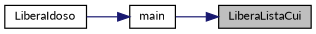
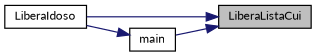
  digraph {
    fontname=Lato
    rankdir=RL
    node [color=black fillcolor=white fontname=Lato fontsize=10 shape=record style=filled]
    edge [color=midnightblue dir=back fontname=Lato fontsize=10 labelfontname=Helvetica labelfontsize=10 style=solid]
    n1 [fillcolor=grey75 fontcolor=black height=0.2 label=LiberaListaCui width=0.4]
    n2 [height=0.2 label=LiberaIdoso width=0.4]
    n3 [height=0.2 label=main width=0.4]
+   n1 -> n2
    n1 -> n3
    n3 -> n2
  }
